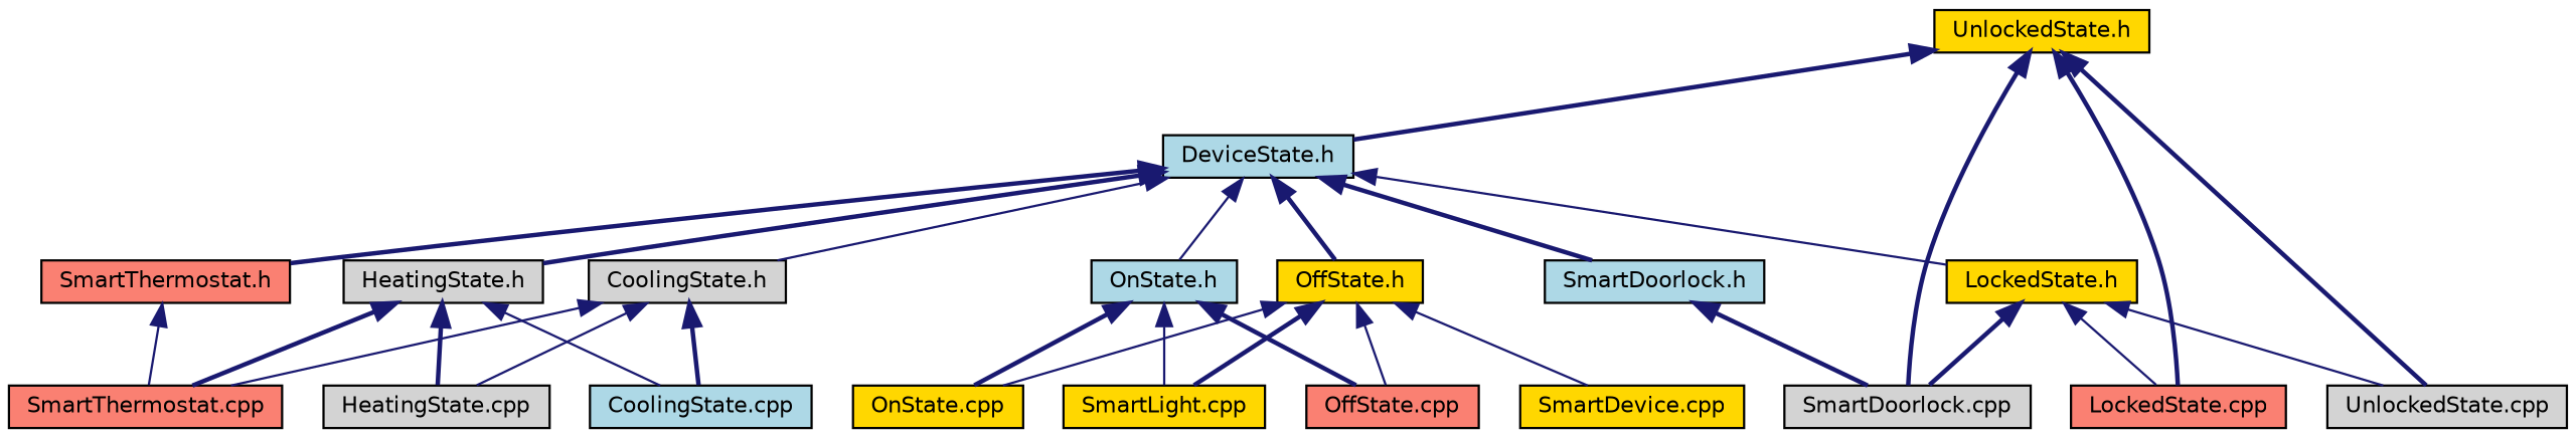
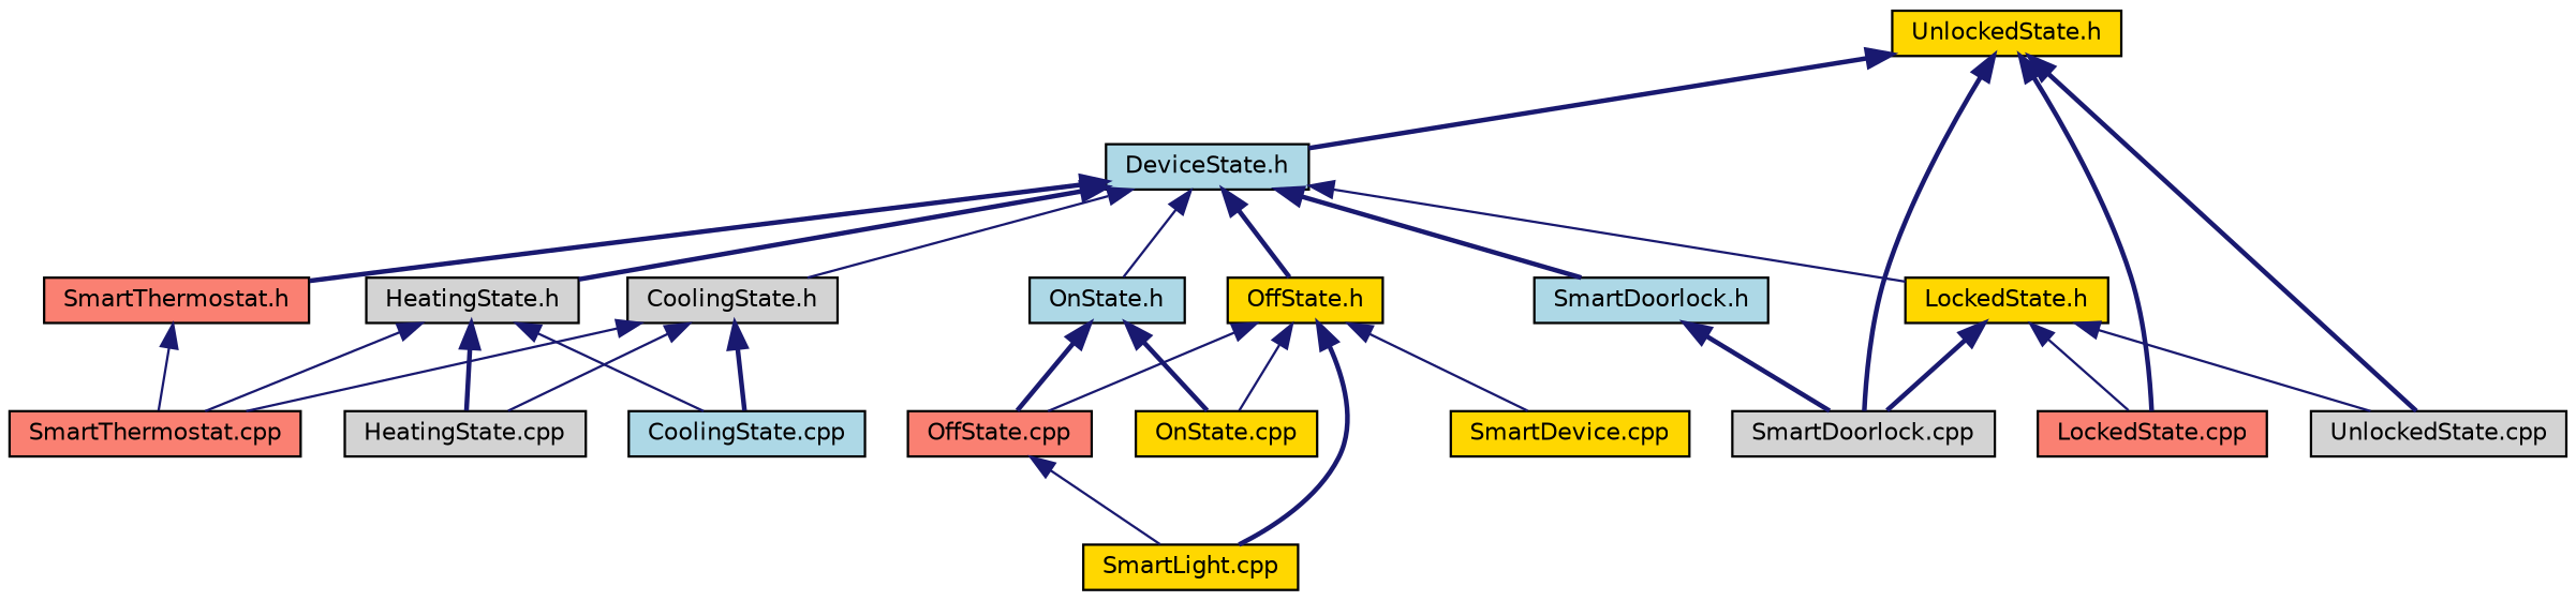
  digraph {
    node [color=black fillcolor=gold fontname=Helvetica fontsize=10 shape=record style=filled]
    edge [color=midnightblue dir=back fontname=Helvetica fontsize=10 labelfontname=Helvetica labelfontsize=10 style=bold]
    n1 [fillcolor=lightblue fontcolor=black height=0.2 label="DeviceState.h" width=0.4]
    n2 [fillcolor=lightgrey height=0.2 label="CoolingState.h" width=0.4]
    n3 [fillcolor=lightgrey height=0.2 label="HeatingState.h" width=0.4]
    n4 [height=0.2 label="LockedState.h" width=0.4]
    n5 [height=0.2 label="OffState.h" width=0.4]
    n6 [fillcolor=lightblue height=0.2 label="OnState.h" width=0.4]
    n7 [fillcolor=lightblue height=0.2 label="SmartDoorlock.h" width=0.4]
    n8 [fillcolor=salmon height=0.2 label="SmartThermostat.h" width=0.4]
    n9 [fillcolor=lightblue height=0.2 label="CoolingState.cpp" width=0.4]
    n10 [fillcolor=lightgrey height=0.2 label="HeatingState.cpp" width=0.4]
    n11 [fillcolor=salmon height=0.2 label="SmartThermostat.cpp" width=0.4]
    n12 [fillcolor=salmon height=0.2 label="LockedState.cpp" width=0.4]
    n13 [fillcolor=lightgrey height=0.2 label="SmartDoorlock.cpp" width=0.4]
    n14 [fillcolor=lightgrey height=0.2 label="UnlockedState.cpp" width=0.4]
    n15 [fillcolor=salmon height=0.2 label="OffState.cpp" width=0.4]
    n16 [height=0.2 label="OnState.cpp" width=0.4]
    n17 [height=0.2 label="SmartDevice.cpp" width=0.4]
    n18 [height=0.2 label="SmartLight.cpp" width=0.4]
    n19 [height=0.2 label="UnlockedState.h" width=0.4]
    n1 -> n2 [style=solid]
    n1 -> n3
    n1 -> n4 [style=solid]
    n1 -> n5
    n1 -> n6 [style=solid]
    n1 -> n7
    n1 -> n8
    n2 -> n9
    n2 -> n10 [style=solid]
    n2 -> n11 [style=solid]
    n3 -> n9 [style=solid]
    n3 -> n10
-   n3 -> n11
+   n3 -> n11 [style=solid]
    n4 -> n12 [style=solid]
    n4 -> n13
    n4 -> n14 [style=solid]
    n5 -> n15 [style=solid]
    n5 -> n16 [style=solid]
    n5 -> n17 [style=solid]
    n5 -> n18
    n6 -> n15
    n6 -> n16
-   n6 -> n18 [style=solid]
+   n15 -> n18 [style=solid]
    n7 -> n13
    n8 -> n11 [style=solid]
    n19 -> n1
    n19 -> n12
    n19 -> n13
    n19 -> n14
  }
